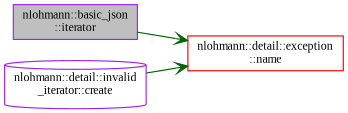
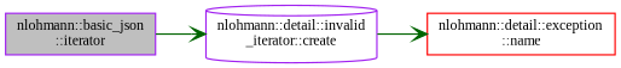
  digraph {
    fontname="Liberation Serif"
    rankdir=LR
    node [color=purple fillcolor=white fontname="Liberation Serif" fontsize=10 shape=box style=filled]
    edge [arrowhead=vee color=darkgreen fontname="Liberation Serif" fontsize=10 labelfontname=Helvetica labelfontsize=10 style=solid]
    n1 [fillcolor=grey75 fontcolor=black height=0.2 label="nlohmann::basic_json\l::iterator" width=0.4]
    n2 [height=0.2 label="nlohmann::detail::invalid\l_iterator::create" shape=cylinder width=0.4]
    n3 [color=red height=0.2 label="nlohmann::detail::exception\l::name" width=0.4]
-   n1 -> n3
+   n1 -> n2
    n2 -> n3
  }
